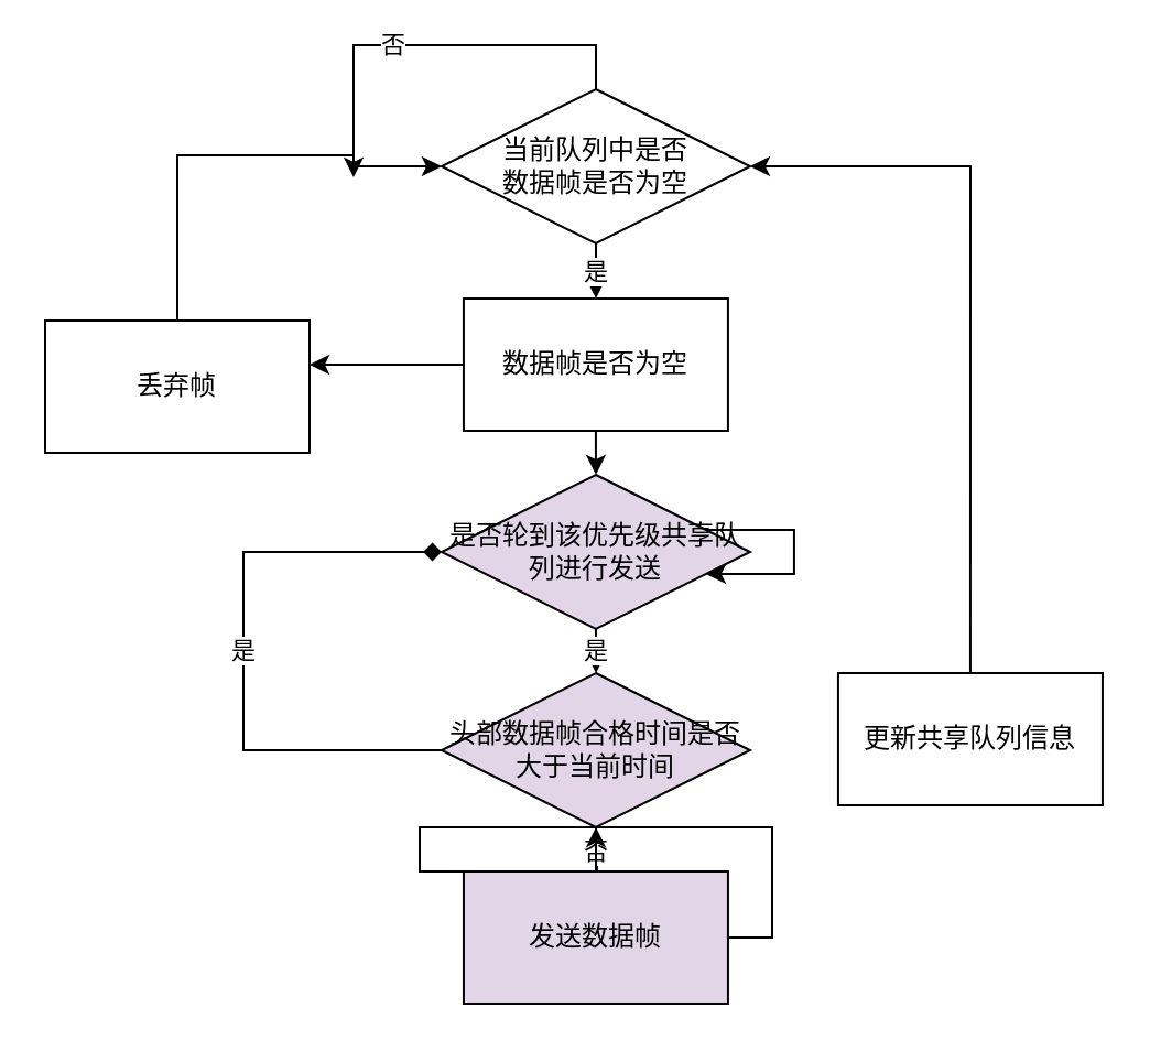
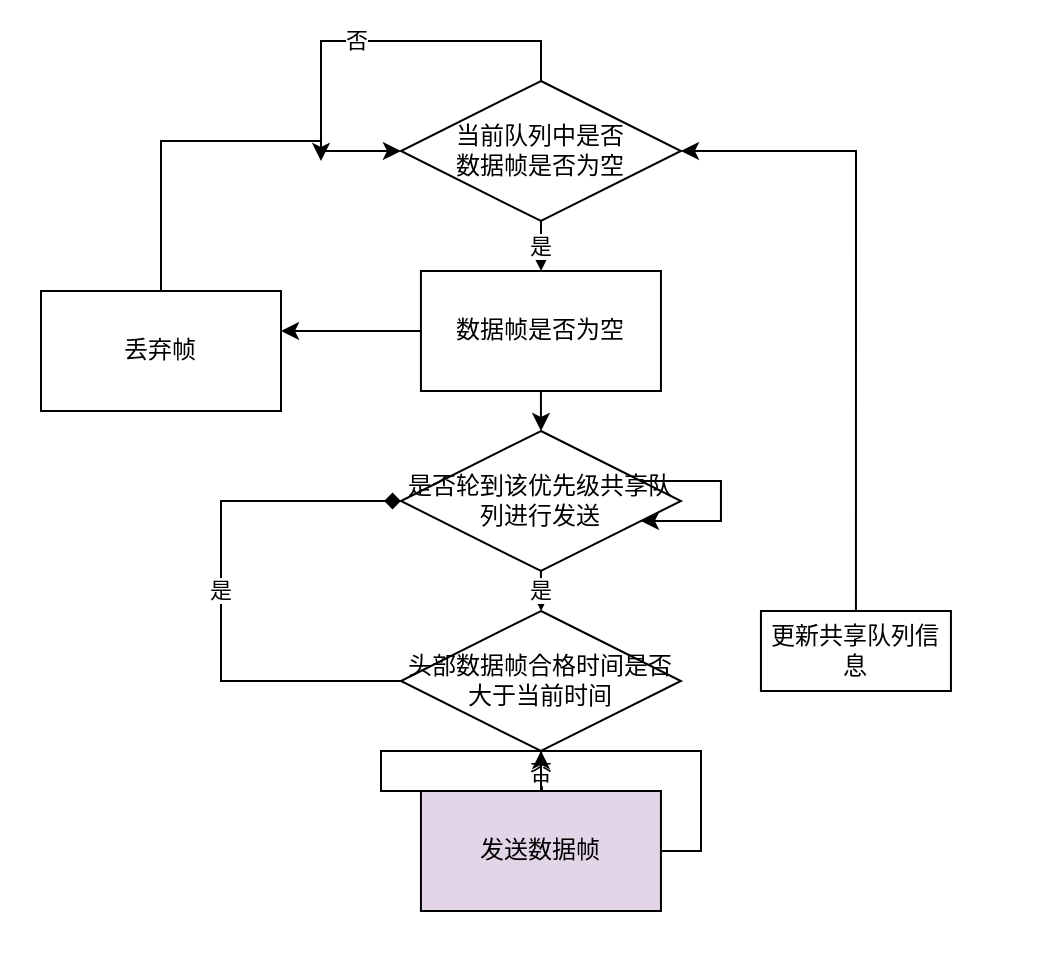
  <mxCell id="0" />
  <mxCell id="1" parent="0" />
  <mxCell id="2" value="是" style="edgeStyle=orthogonalEdgeStyle;rounded=0;orthogonalLoop=1;jettySize=auto;html=1;" edge="1" parent="1" source="4"><mxGeometry relative="1" as="geometry"><mxPoint x="270.034" y="135" as="targetPoint" /></mxGeometry></mxCell>
  <mxCell id="3" value="否" style="edgeStyle=orthogonalEdgeStyle;rounded=0;orthogonalLoop=1;jettySize=auto;html=1;entryX=0;entryY=0.5;entryDx=0;entryDy=0;" edge="1" parent="1" source="4" target="4"><mxGeometry relative="1" as="geometry"><mxPoint x="170" y="85" as="targetPoint" /><Array as="points"><mxPoint x="270" y="20" /><mxPoint x="160" y="20" /><mxPoint x="160" y="75" /></Array></mxGeometry></mxCell>
  <mxCell id="4" value="当前队列中是否&lt;br&gt;数据帧是否为空" style="rhombus;whiteSpace=wrap;html=1;" vertex="1" parent="1"><mxGeometry x="199.97" y="40" width="140" height="70" as="geometry" /></mxCell>
  <mxCell id="5" value="是" style="edgeStyle=orthogonalEdgeStyle;rounded=0;orthogonalLoop=1;jettySize=auto;html=1;exitX=0.5;exitY=1;exitDx=0;exitDy=0;" edge="1" parent="1" source="15"><mxGeometry relative="1" as="geometry"><mxPoint x="270.034" y="274.97" as="sourcePoint" /><mxPoint x="270.034" y="304.97" as="targetPoint" /></mxGeometry></mxCell>
  <mxCell id="6" value="否" style="edgeStyle=orthogonalEdgeStyle;rounded=0;orthogonalLoop=1;jettySize=auto;html=1;" edge="1" parent="1" target="7"><mxGeometry relative="1" as="geometry"><mxPoint x="270.034" y="375" as="sourcePoint" /></mxGeometry></mxCell>
  <mxCell id="7" value="发送数据帧" style="rounded=0;whiteSpace=wrap;html=1;fillColor=#e1d5e7;" vertex="1" parent="1"><mxGeometry x="209.97" y="395" width="120" height="60" as="geometry" /></mxCell>
  <mxCell id="8" value="" style="edgeStyle=orthogonalEdgeStyle;rounded=0;orthogonalLoop=1;jettySize=auto;html=1;exitX=0.5;exitY=1;exitDx=0;exitDy=0;" edge="1" parent="1" source="13"><mxGeometry relative="1" as="geometry"><mxPoint x="460.004" y="455" as="sourcePoint" /><mxPoint x="270" y="215" as="targetPoint" /></mxGeometry></mxCell>
- <mxCell id="9" value="更新共享队列信息" style="rounded=0;whiteSpace=wrap;html=1;" vertex="1" parent="1"><mxGeometry x="379.97" y="305" width="120" height="60" as="geometry" /></mxCell>
+ <mxCell id="9" value="更新共享队列信息" style="rounded=0;whiteSpace=wrap;html=1;" vertex="1" parent="1"><mxGeometry x="379.97" y="305" width="95" height="40" as="geometry" /></mxCell>
  <mxCell id="10" value="" style="edgeStyle=orthogonalEdgeStyle;rounded=0;orthogonalLoop=1;jettySize=auto;html=1;entryX=1;entryY=0.5;entryDx=0;entryDy=0;exitX=0.5;exitY=0;exitDx=0;exitDy=0;" edge="1" parent="1" source="9" target="4"><mxGeometry relative="1" as="geometry"><mxPoint x="439.97" y="55" as="targetPoint" /><mxPoint x="379.97" y="165" as="sourcePoint" /></mxGeometry></mxCell>
  <mxCell id="11" value="" style="edgeStyle=orthogonalEdgeStyle;rounded=0;orthogonalLoop=1;jettySize=auto;html=1;exitX=1;exitY=0.5;exitDx=0;exitDy=0;" edge="1" parent="1" source="7" target="17"><mxGeometry relative="1" as="geometry"><mxPoint x="439.97" y="465" as="sourcePoint" /></mxGeometry></mxCell>
  <mxCell id="12" value="" style="edgeStyle=orthogonalEdgeStyle;rounded=0;orthogonalLoop=1;jettySize=auto;html=1;" edge="1" parent="1" source="13"><mxGeometry relative="1" as="geometry"><mxPoint x="140" y="165" as="targetPoint" /></mxGeometry></mxCell>
  <mxCell id="13" value="数据帧是否为空" style="rounded=0;whiteSpace=wrap;html=1;" vertex="1" parent="1"><mxGeometry x="209.97" y="135" width="120" height="60" as="geometry" /></mxCell>
  <mxCell id="14" value="" style="edgeStyle=orthogonalEdgeStyle;rounded=0;orthogonalLoop=1;jettySize=auto;html=1;" edge="1" parent="1" source="15" target="15"><mxGeometry relative="1" as="geometry"><mxPoint x="429.97" y="250" as="targetPoint" /></mxGeometry></mxCell>
- <mxCell id="15" value="是否轮到该优先级共享队列进行发送" style="rhombus;whiteSpace=wrap;html=1;fillColor=#e1d5e7;" vertex="1" parent="1"><mxGeometry x="199.97" y="215" width="140" height="70" as="geometry" /></mxCell>
+ <mxCell id="15" value="是否轮到该优先级共享队列进行发送" style="rhombus;whiteSpace=wrap;html=1;" vertex="1" parent="1"><mxGeometry x="199.97" y="215" width="140" height="70" as="geometry" /></mxCell>
  <mxCell id="16" value="是" style="edgeStyle=orthogonalEdgeStyle;rounded=0;orthogonalLoop=1;jettySize=auto;html=1;exitX=0;exitY=0.5;exitDx=0;exitDy=0;entryX=0;entryY=0.5;entryDx=0;entryDy=0;endArrow=diamond;" edge="1" parent="1" source="17" target="15"><mxGeometry relative="1" as="geometry"><mxPoint x="170" y="250" as="targetPoint" /><Array as="points"><mxPoint x="110" y="340" /><mxPoint x="110" y="250" /></Array></mxGeometry></mxCell>
- <mxCell id="17" value="头部数据帧合格时间是否大于当前时间" style="rhombus;whiteSpace=wrap;html=1;fillColor=#e1d5e7;" vertex="1" parent="1"><mxGeometry x="199.97" y="305" width="140" height="70" as="geometry" /></mxCell>
+ <mxCell id="17" value="头部数据帧合格时间是否大于当前时间" style="rhombus;whiteSpace=wrap;html=1;" vertex="1" parent="1"><mxGeometry x="199.97" y="305" width="140" height="70" as="geometry" /></mxCell>
  <mxCell id="18" value="" style="edgeStyle=orthogonalEdgeStyle;rounded=0;orthogonalLoop=1;jettySize=auto;html=1;" edge="1" parent="1" source="19"><mxGeometry relative="1" as="geometry"><mxPoint x="160" y="80" as="targetPoint" /><Array as="points"><mxPoint x="80" y="70" /></Array></mxGeometry></mxCell>
  <mxCell id="19" value="丢弃帧" style="rounded=0;whiteSpace=wrap;html=1;" vertex="1" parent="1"><mxGeometry x="20" y="145" width="120" height="60" as="geometry" /></mxCell>
